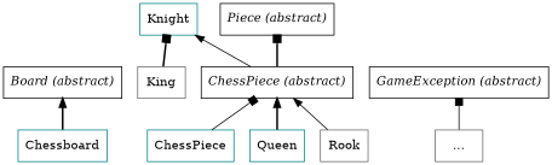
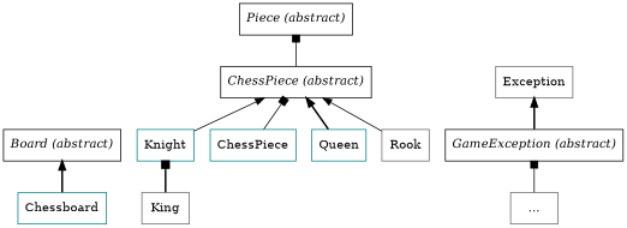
  digraph {
    rankdir=BT
    node [shape=box]
    edge [arrowhead=normal style=solid]
    n1 [label=<<i>Board (abstract)</i>>]
    Chessboard [color=teal]
    n3 [label=<<i>ChessPiece (abstract)</i>>]
    n4 [label=<<i>Piece (abstract)</i>>]
    Knight [color=teal]
    King [color=gray40]
    n7 [color=teal label=ChessPiece]
    Queen [color=teal]
    Rook [color=gray40]
    n10 [color=gray40 label="..."]
    n11 [label=<<i>GameException (abstract)</i>>]
+   Exception [color=gray40]
    Chessboard -> n1 [style=bold]
-   n3 -> n4 [arrowhead=box style=bold]
-   n3 -> Knight
+   n3 -> n4 [arrowhead=box]
+   Knight -> n3
    King -> Knight [arrowhead=box style=bold]
    n7 -> n3 [arrowhead=box]
    Queen -> n3 [style=bold]
    Rook -> n3
    n10 -> n11 [arrowhead=box]
+   n11 -> Exception [style=bold]
  }
